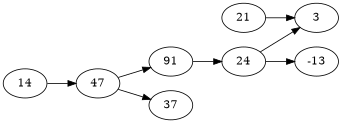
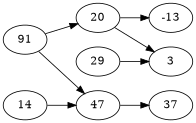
  digraph {
    rankdir=LR
    n1 [label=91]
-   n2 [label=24]
+   n2 [label=20]
    n3 [label=47]
    n4 [label=-13]
    n5 [label=3]
    n6 [label=37]
-   n7 [label=21]
+   n7 [label=29]
    n8 [label=14]
    n1 -> n2
-   n3 -> n1
+   n1 -> n3
    n2 -> n4
    n2 -> n5
    n3 -> n6
    n7 -> n5
    n8 -> n3
  }
